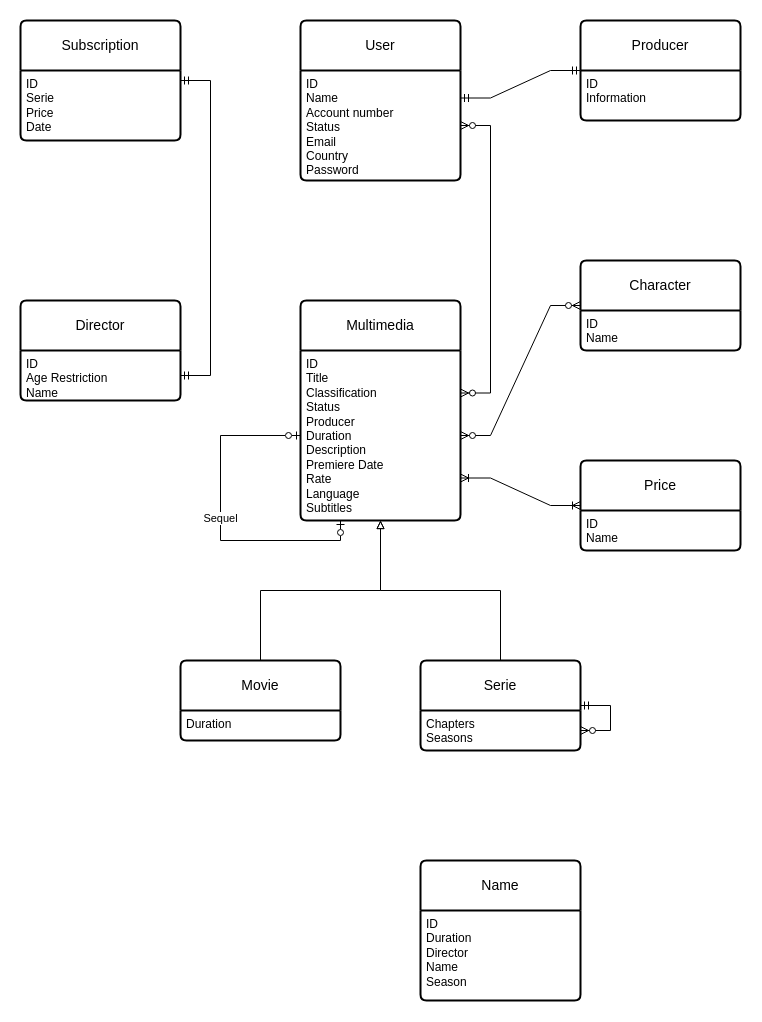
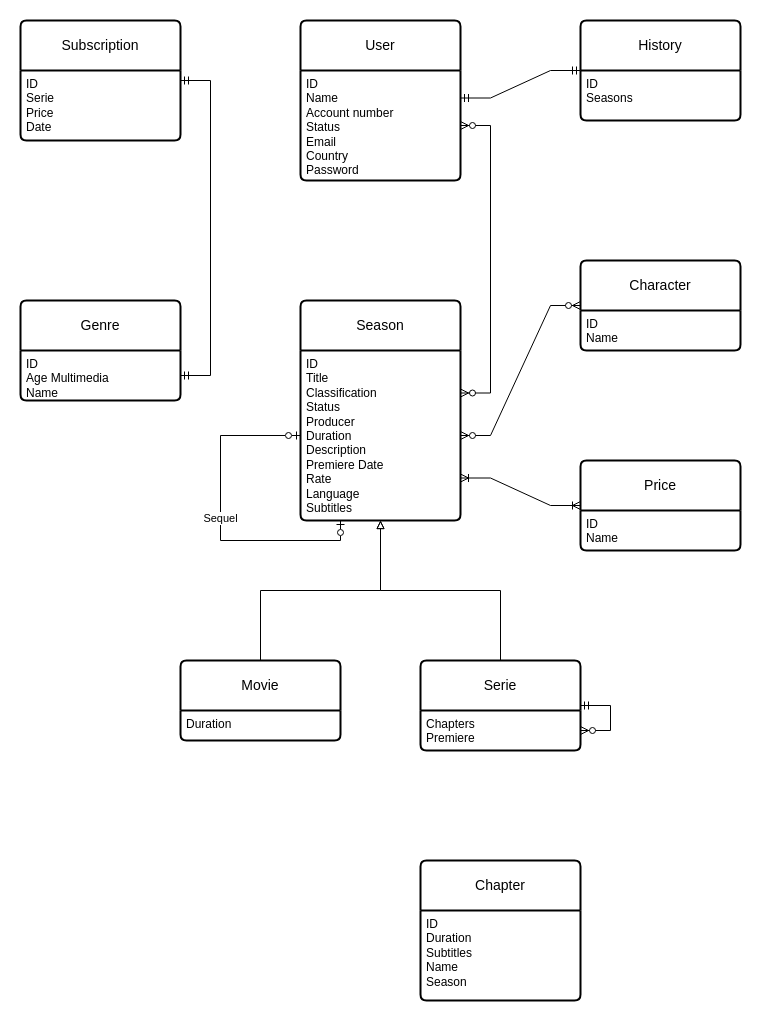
  <mxCell id="0" />
  <mxCell id="1" parent="0" />
  <mxCell id="2" value="User" style="swimlane;childLayout=stackLayout;horizontal=1;startSize=50;horizontalStack=0;rounded=1;fontSize=14;fontStyle=0;strokeWidth=2;resizeParent=0;resizeLast=1;shadow=0;dashed=0;align=center;arcSize=4;whiteSpace=wrap;html=1;" parent="1" vertex="1"><mxGeometry x="300" y="20" width="160" height="160" as="geometry" /></mxCell>
  <mxCell id="3" value="ID&lt;br&gt;Name&lt;br&gt;Account number&lt;br&gt;Status&lt;br&gt;Email&lt;br&gt;Country&lt;br&gt;Password" style="align=left;strokeColor=none;fillColor=none;spacingLeft=4;fontSize=12;verticalAlign=top;resizable=0;rotatable=0;part=1;html=1;" parent="2" vertex="1"><mxGeometry y="50" width="160" height="110" as="geometry" /></mxCell>
  <mxCell id="4" style="edgeStyle=orthogonalEdgeStyle;rounded=0;orthogonalLoop=1;jettySize=auto;html=1;endArrow=block;endFill=0;" parent="1" source="5" target="10" edge="1"><mxGeometry relative="1" as="geometry" /></mxCell>
  <mxCell id="5" value="Movie" style="swimlane;childLayout=stackLayout;horizontal=1;startSize=50;horizontalStack=0;rounded=1;fontSize=14;fontStyle=0;strokeWidth=2;resizeParent=0;resizeLast=1;shadow=0;dashed=0;align=center;arcSize=4;whiteSpace=wrap;html=1;" parent="1" vertex="1"><mxGeometry x="180" y="660" width="160" height="80" as="geometry" /></mxCell>
  <mxCell id="6" value="Duration" style="align=left;strokeColor=none;fillColor=none;spacingLeft=4;fontSize=12;verticalAlign=top;resizable=0;rotatable=0;part=1;html=1;" parent="5" vertex="1"><mxGeometry y="50" width="160" height="30" as="geometry" /></mxCell>
  <mxCell id="7" value="Serie" style="swimlane;childLayout=stackLayout;horizontal=1;startSize=50;horizontalStack=0;rounded=1;fontSize=14;fontStyle=0;strokeWidth=2;resizeParent=0;resizeLast=1;shadow=0;dashed=0;align=center;arcSize=4;whiteSpace=wrap;html=1;" parent="1" vertex="1"><mxGeometry x="420" y="660" width="160" height="90" as="geometry" /></mxCell>
- <mxCell id="8" value="Chapters&lt;br&gt;Seasons&lt;br&gt;" style="align=left;strokeColor=none;fillColor=none;spacingLeft=4;fontSize=12;verticalAlign=top;resizable=0;rotatable=0;part=1;html=1;" parent="7" vertex="1"><mxGeometry y="50" width="160" height="40" as="geometry" /></mxCell>
- <mxCell id="9" value="Multimedia" style="swimlane;childLayout=stackLayout;horizontal=1;startSize=50;horizontalStack=0;rounded=1;fontSize=14;fontStyle=0;strokeWidth=2;resizeParent=0;resizeLast=1;shadow=0;dashed=0;align=center;arcSize=4;whiteSpace=wrap;html=1;" parent="1" vertex="1"><mxGeometry x="300" y="300" width="160" height="220" as="geometry" /></mxCell>
+ <mxCell id="8" value="Chapters&lt;br&gt;Premiere&lt;br&gt;" style="align=left;strokeColor=none;fillColor=none;spacingLeft=4;fontSize=12;verticalAlign=top;resizable=0;rotatable=0;part=1;html=1;" parent="7" vertex="1"><mxGeometry y="50" width="160" height="40" as="geometry" /></mxCell>
+ <mxCell id="9" value="Season" style="swimlane;childLayout=stackLayout;horizontal=1;startSize=50;horizontalStack=0;rounded=1;fontSize=14;fontStyle=0;strokeWidth=2;resizeParent=0;resizeLast=1;shadow=0;dashed=0;align=center;arcSize=4;whiteSpace=wrap;html=1;" parent="1" vertex="1"><mxGeometry x="300" y="300" width="160" height="220" as="geometry" /></mxCell>
  <mxCell id="10" value="ID&lt;br&gt;Title&lt;br&gt;Classification&lt;br&gt;Status&lt;br&gt;Producer&lt;br&gt;Duration&lt;br&gt;Description&lt;br&gt;Premiere Date&lt;br&gt;Rate&lt;br&gt;Language&lt;br&gt;Subtitles" style="align=left;strokeColor=none;fillColor=none;spacingLeft=4;fontSize=12;verticalAlign=top;resizable=0;rotatable=0;part=1;html=1;" parent="9" vertex="1"><mxGeometry y="50" width="160" height="170" as="geometry" /></mxCell>
  <mxCell id="11" value="Sequel" style="edgeStyle=orthogonalEdgeStyle;rounded=0;orthogonalLoop=1;jettySize=auto;html=1;entryX=0.25;entryY=1;entryDx=0;entryDy=0;exitX=0;exitY=0.5;exitDx=0;exitDy=0;endArrow=ERzeroToOne;endFill=0;startArrow=ERzeroToOne;startFill=0;" parent="9" source="10" target="10" edge="1"><mxGeometry relative="1" as="geometry"><mxPoint x="-200" y="490" as="targetPoint" /><Array as="points"><mxPoint x="-80" y="135" /><mxPoint x="-80" y="240" /><mxPoint x="40" y="240" /></Array></mxGeometry></mxCell>
  <mxCell id="12" style="edgeStyle=orthogonalEdgeStyle;rounded=0;orthogonalLoop=1;jettySize=auto;html=1;endArrow=block;endFill=0;" parent="1" source="7" target="10" edge="1"><mxGeometry relative="1" as="geometry" /></mxCell>
- <mxCell id="13" value="Name" style="swimlane;childLayout=stackLayout;horizontal=1;startSize=50;horizontalStack=0;rounded=1;fontSize=14;fontStyle=0;strokeWidth=2;resizeParent=0;resizeLast=1;shadow=0;dashed=0;align=center;arcSize=4;whiteSpace=wrap;html=1;" parent="1" vertex="1"><mxGeometry x="420" y="860" width="160" height="140" as="geometry" /></mxCell>
- <mxCell id="14" value="ID&lt;br&gt;Duration&lt;br&gt;Director&lt;br&gt;Name&lt;br&gt;Season" style="align=left;strokeColor=none;fillColor=none;spacingLeft=4;fontSize=12;verticalAlign=top;resizable=0;rotatable=0;part=1;html=1;" parent="13" vertex="1"><mxGeometry y="50" width="160" height="90" as="geometry" /></mxCell>
+ <mxCell id="13" value="Chapter" style="swimlane;childLayout=stackLayout;horizontal=1;startSize=50;horizontalStack=0;rounded=1;fontSize=14;fontStyle=0;strokeWidth=2;resizeParent=0;resizeLast=1;shadow=0;dashed=0;align=center;arcSize=4;whiteSpace=wrap;html=1;" parent="1" vertex="1"><mxGeometry x="420" y="860" width="160" height="140" as="geometry" /></mxCell>
+ <mxCell id="14" value="ID&lt;br&gt;Duration&lt;br&gt;Subtitles&lt;br&gt;Name&lt;br&gt;Season" style="align=left;strokeColor=none;fillColor=none;spacingLeft=4;fontSize=12;verticalAlign=top;resizable=0;rotatable=0;part=1;html=1;" parent="13" vertex="1"><mxGeometry y="50" width="160" height="90" as="geometry" /></mxCell>
  <mxCell id="15" value="" style="edgeStyle=entityRelationEdgeStyle;fontSize=12;html=1;endArrow=ERzeroToMany;endFill=1;startArrow=ERzeroToMany;rounded=0;exitX=1;exitY=0.25;exitDx=0;exitDy=0;" parent="1" source="10" target="3" edge="1"><mxGeometry width="100" height="100" relative="1" as="geometry"><mxPoint x="220" y="330" as="sourcePoint" /><mxPoint x="320" y="230" as="targetPoint" /></mxGeometry></mxCell>
  <mxCell id="16" value="" style="edgeStyle=entityRelationEdgeStyle;fontSize=12;html=1;endArrow=ERzeroToMany;startArrow=ERmandOne;rounded=0;" parent="1" source="7" target="8" edge="1"><mxGeometry width="100" height="100" relative="1" as="geometry"><mxPoint x="520" y="910" as="sourcePoint" /><mxPoint x="620" y="810" as="targetPoint" /></mxGeometry></mxCell>
- <mxCell id="17" value="Director" style="swimlane;childLayout=stackLayout;horizontal=1;startSize=50;horizontalStack=0;rounded=1;fontSize=14;fontStyle=0;strokeWidth=2;resizeParent=0;resizeLast=1;shadow=0;dashed=0;align=center;arcSize=4;whiteSpace=wrap;html=1;" parent="1" vertex="1"><mxGeometry x="20" y="300" width="160" height="100" as="geometry" /></mxCell>
- <mxCell id="18" value="ID&lt;br&gt;Age Restriction&lt;br&gt;Name" style="align=left;strokeColor=none;fillColor=none;spacingLeft=4;fontSize=12;verticalAlign=top;resizable=0;rotatable=0;part=1;html=1;" parent="17" vertex="1"><mxGeometry y="50" width="160" height="50" as="geometry" /></mxCell>
+ <mxCell id="17" value="Genre" style="swimlane;childLayout=stackLayout;horizontal=1;startSize=50;horizontalStack=0;rounded=1;fontSize=14;fontStyle=0;strokeWidth=2;resizeParent=0;resizeLast=1;shadow=0;dashed=0;align=center;arcSize=4;whiteSpace=wrap;html=1;" parent="1" vertex="1"><mxGeometry x="20" y="300" width="160" height="100" as="geometry" /></mxCell>
+ <mxCell id="18" value="ID&lt;br&gt;Age Multimedia&lt;br&gt;Name" style="align=left;strokeColor=none;fillColor=none;spacingLeft=4;fontSize=12;verticalAlign=top;resizable=0;rotatable=0;part=1;html=1;" parent="17" vertex="1"><mxGeometry y="50" width="160" height="50" as="geometry" /></mxCell>
  <mxCell id="19" value="Subscription" style="swimlane;childLayout=stackLayout;horizontal=1;startSize=50;horizontalStack=0;rounded=1;fontSize=14;fontStyle=0;strokeWidth=2;resizeParent=0;resizeLast=1;shadow=0;dashed=0;align=center;arcSize=4;whiteSpace=wrap;html=1;" parent="1" vertex="1"><mxGeometry x="20" y="20" width="160" height="120" as="geometry" /></mxCell>
  <mxCell id="20" value="ID&lt;br&gt;Serie&lt;br&gt;Price&lt;br&gt;Date" style="align=left;strokeColor=none;fillColor=none;spacingLeft=4;fontSize=12;verticalAlign=top;resizable=0;rotatable=0;part=1;html=1;" parent="19" vertex="1"><mxGeometry y="50" width="160" height="70" as="geometry" /></mxCell>
  <mxCell id="21" value="" style="edgeStyle=entityRelationEdgeStyle;fontSize=12;html=1;endArrow=ERmandOne;startArrow=ERmandOne;rounded=0;" parent="1" source="19" target="18" edge="1"><mxGeometry width="100" height="100" relative="1" as="geometry"><mxPoint x="160" y="300" as="sourcePoint" /><mxPoint x="260" y="200" as="targetPoint" /></mxGeometry></mxCell>
- <mxCell id="22" value="Producer" style="swimlane;childLayout=stackLayout;horizontal=1;startSize=50;horizontalStack=0;rounded=1;fontSize=14;fontStyle=0;strokeWidth=2;resizeParent=0;resizeLast=1;shadow=0;dashed=0;align=center;arcSize=4;whiteSpace=wrap;html=1;" parent="1" vertex="1"><mxGeometry x="580" y="20" width="160" height="100" as="geometry" /></mxCell>
- <mxCell id="23" value="ID&lt;br&gt;Information" style="align=left;strokeColor=none;fillColor=none;spacingLeft=4;fontSize=12;verticalAlign=top;resizable=0;rotatable=0;part=1;html=1;" parent="22" vertex="1"><mxGeometry y="50" width="160" height="50" as="geometry" /></mxCell>
+ <mxCell id="22" value="History" style="swimlane;childLayout=stackLayout;horizontal=1;startSize=50;horizontalStack=0;rounded=1;fontSize=14;fontStyle=0;strokeWidth=2;resizeParent=0;resizeLast=1;shadow=0;dashed=0;align=center;arcSize=4;whiteSpace=wrap;html=1;" parent="1" vertex="1"><mxGeometry x="580" y="20" width="160" height="100" as="geometry" /></mxCell>
+ <mxCell id="23" value="ID&lt;br&gt;Seasons" style="align=left;strokeColor=none;fillColor=none;spacingLeft=4;fontSize=12;verticalAlign=top;resizable=0;rotatable=0;part=1;html=1;" parent="22" vertex="1"><mxGeometry y="50" width="160" height="50" as="geometry" /></mxCell>
  <mxCell id="24" value="" style="edgeStyle=entityRelationEdgeStyle;fontSize=12;html=1;endArrow=ERmandOne;startArrow=ERmandOne;rounded=0;exitX=1;exitY=0.25;exitDx=0;exitDy=0;" parent="1" source="3" target="22" edge="1"><mxGeometry width="100" height="100" relative="1" as="geometry"><mxPoint x="580" y="320" as="sourcePoint" /><mxPoint x="680" y="220" as="targetPoint" /></mxGeometry></mxCell>
  <mxCell id="25" value="Character" style="swimlane;childLayout=stackLayout;horizontal=1;startSize=50;horizontalStack=0;rounded=1;fontSize=14;fontStyle=0;strokeWidth=2;resizeParent=0;resizeLast=1;shadow=0;dashed=0;align=center;arcSize=4;whiteSpace=wrap;html=1;" parent="1" vertex="1"><mxGeometry x="580" y="260" width="160" height="90" as="geometry" /></mxCell>
  <mxCell id="26" value="ID&lt;br&gt;Name" style="align=left;strokeColor=none;fillColor=none;spacingLeft=4;fontSize=12;verticalAlign=top;resizable=0;rotatable=0;part=1;html=1;" parent="25" vertex="1"><mxGeometry y="50" width="160" height="40" as="geometry" /></mxCell>
  <mxCell id="27" value="" style="edgeStyle=entityRelationEdgeStyle;fontSize=12;html=1;endArrow=ERzeroToMany;endFill=1;startArrow=ERzeroToMany;rounded=0;" parent="1" source="10" target="25" edge="1"><mxGeometry width="100" height="100" relative="1" as="geometry"><mxPoint x="560" y="540" as="sourcePoint" /><mxPoint x="660" y="440" as="targetPoint" /></mxGeometry></mxCell>
  <mxCell id="28" value="Price" style="swimlane;childLayout=stackLayout;horizontal=1;startSize=50;horizontalStack=0;rounded=1;fontSize=14;fontStyle=0;strokeWidth=2;resizeParent=0;resizeLast=1;shadow=0;dashed=0;align=center;arcSize=4;whiteSpace=wrap;html=1;" parent="1" vertex="1"><mxGeometry x="580" y="460" width="160" height="90" as="geometry" /></mxCell>
  <mxCell id="29" value="ID&lt;br&gt;Name" style="align=left;strokeColor=none;fillColor=none;spacingLeft=4;fontSize=12;verticalAlign=top;resizable=0;rotatable=0;part=1;html=1;" parent="28" vertex="1"><mxGeometry y="50" width="160" height="40" as="geometry" /></mxCell>
  <mxCell id="30" value="" style="edgeStyle=entityRelationEdgeStyle;fontSize=12;html=1;endArrow=ERoneToMany;startArrow=ERoneToMany;rounded=0;exitX=1;exitY=0.75;exitDx=0;exitDy=0;" parent="1" source="10" target="28" edge="1"><mxGeometry width="100" height="100" relative="1" as="geometry"><mxPoint x="490" y="560" as="sourcePoint" /><mxPoint x="590" y="460" as="targetPoint" /></mxGeometry></mxCell>
